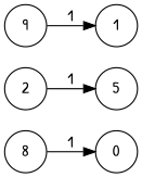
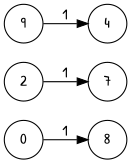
  digraph {
    fontname="Patrick Hand"
    rankdir=LR
    node [fontname="Patrick Hand" shape=circle]
    edge [fontname="Patrick Hand"]
    0
    8
    2
-   7 [label=5]
+   7
    n5 [label=9]
-   4 [label=1]
-   8 -> 0 [label=1]
+   4
+   0 -> 8 [label=1]
    2 -> 7 [label=1]
    n5 -> 4 [label=1]
  }
